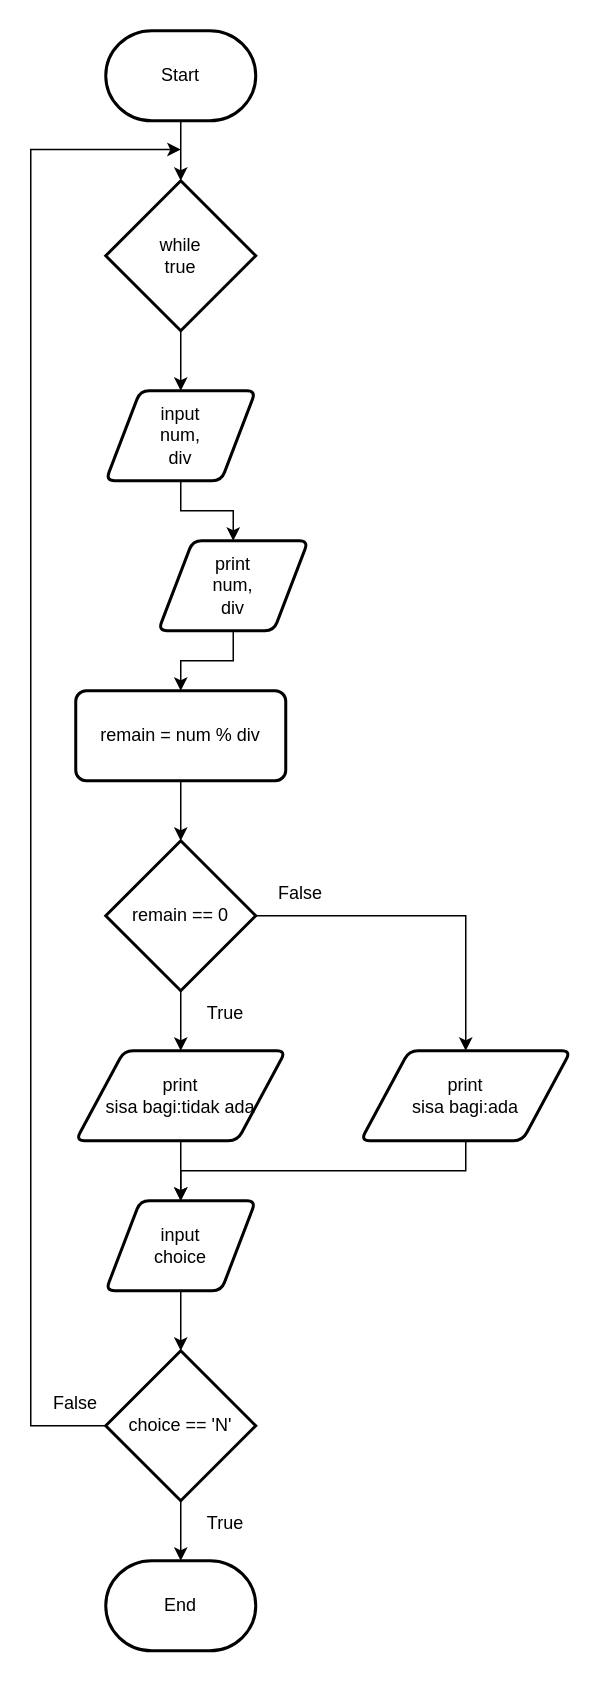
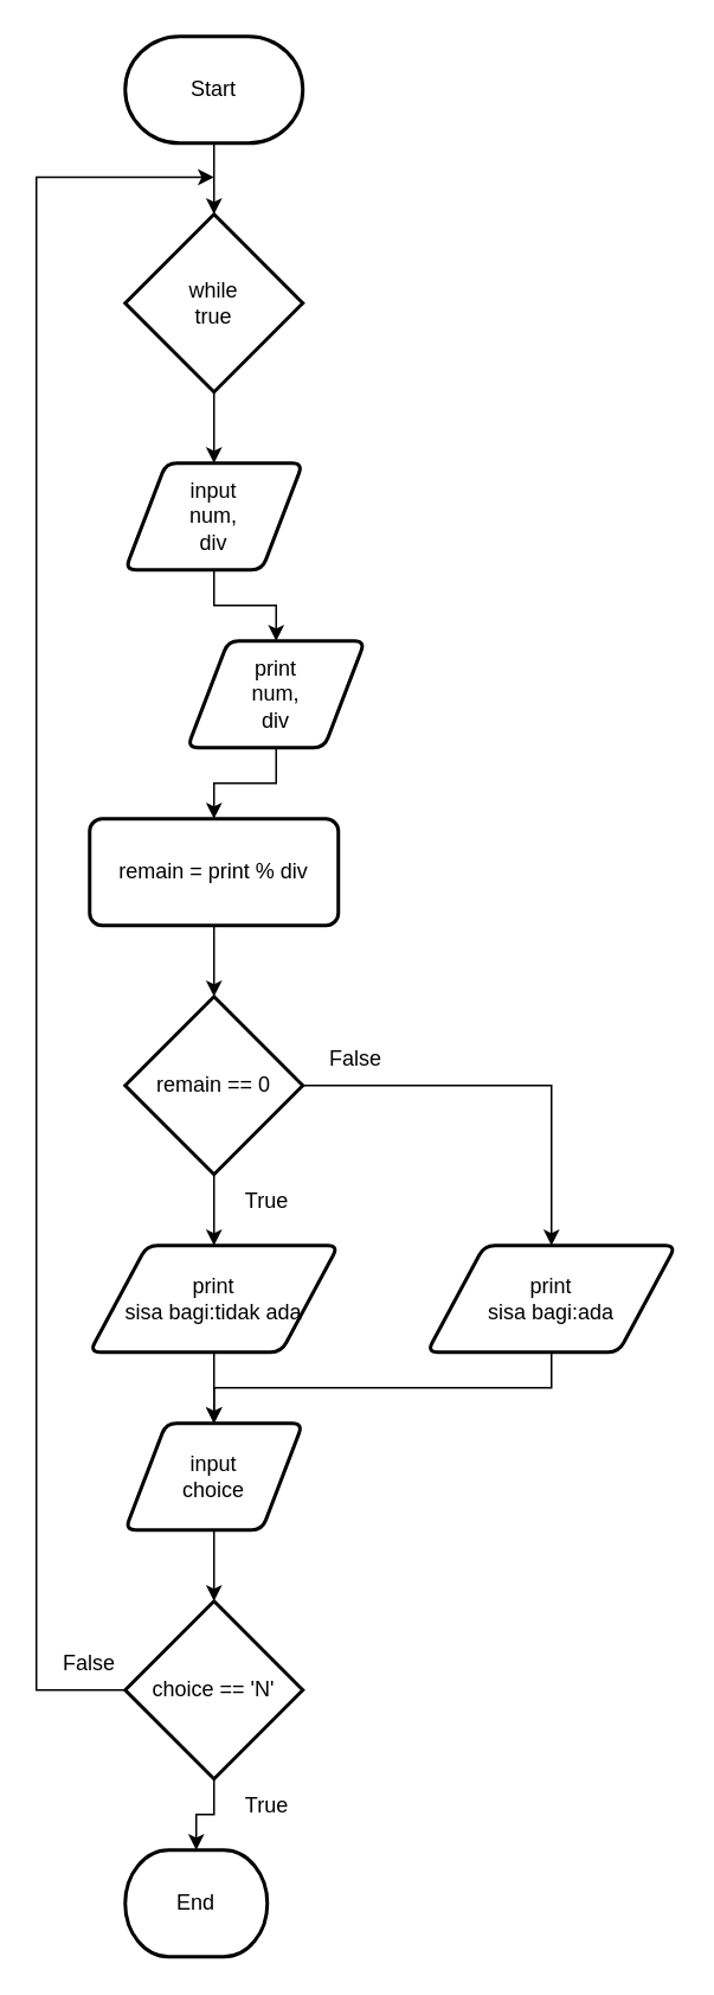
  <mxCell id="0" />
  <mxCell id="1" parent="0" />
  <mxCell id="2" value="" style="edgeStyle=orthogonalEdgeStyle;rounded=0;orthogonalLoop=1;jettySize=auto;html=1;" edge="1" parent="1" source="3" target="18"><mxGeometry relative="1" as="geometry" /></mxCell>
  <mxCell id="3" value="&lt;div&gt;Start&lt;/div&gt;" style="strokeWidth=2;html=1;shape=mxgraph.flowchart.terminator;whiteSpace=wrap;" vertex="1" parent="1"><mxGeometry x="70" y="20" width="100" height="60" as="geometry" /></mxCell>
  <mxCell id="4" value="" style="edgeStyle=orthogonalEdgeStyle;rounded=0;orthogonalLoop=1;jettySize=auto;html=1;" edge="1" parent="1" source="5" target="7"><mxGeometry relative="1" as="geometry" /></mxCell>
  <mxCell id="5" value="&lt;div&gt;input&lt;/div&gt;&lt;div&gt;num,&lt;/div&gt;&lt;div&gt;div&lt;br&gt;&lt;/div&gt;" style="shape=parallelogram;html=1;strokeWidth=2;perimeter=parallelogramPerimeter;whiteSpace=wrap;rounded=1;arcSize=12;size=0.23;" vertex="1" parent="1"><mxGeometry x="70" y="260" width="100" height="60" as="geometry" /></mxCell>
  <mxCell id="6" value="" style="edgeStyle=orthogonalEdgeStyle;rounded=0;orthogonalLoop=1;jettySize=auto;html=1;" edge="1" parent="1" source="7" target="9"><mxGeometry relative="1" as="geometry" /></mxCell>
  <mxCell id="7" value="&lt;div&gt;print&lt;/div&gt;&lt;div&gt;num,&lt;/div&gt;&lt;div&gt;div&lt;br&gt;&lt;/div&gt;" style="shape=parallelogram;html=1;strokeWidth=2;perimeter=parallelogramPerimeter;whiteSpace=wrap;rounded=1;arcSize=12;size=0.23;" vertex="1" parent="1"><mxGeometry x="105" y="360" width="100" height="60" as="geometry" /></mxCell>
  <mxCell id="8" value="" style="edgeStyle=orthogonalEdgeStyle;rounded=0;orthogonalLoop=1;jettySize=auto;html=1;" edge="1" parent="1" source="9" target="12"><mxGeometry relative="1" as="geometry" /></mxCell>
- <mxCell id="9" value="remain = num % div" style="rounded=1;whiteSpace=wrap;html=1;absoluteArcSize=1;arcSize=14;strokeWidth=2;" vertex="1" parent="1"><mxGeometry x="50" y="460" width="140" height="60" as="geometry" /></mxCell>
+ <mxCell id="9" value="remain = print % div" style="rounded=1;whiteSpace=wrap;html=1;absoluteArcSize=1;arcSize=14;strokeWidth=2;" vertex="1" parent="1"><mxGeometry x="50" y="460" width="140" height="60" as="geometry" /></mxCell>
  <mxCell id="10" value="" style="edgeStyle=orthogonalEdgeStyle;rounded=0;orthogonalLoop=1;jettySize=auto;html=1;" edge="1" parent="1" source="12" target="16"><mxGeometry relative="1" as="geometry" /></mxCell>
  <mxCell id="11" style="edgeStyle=orthogonalEdgeStyle;rounded=0;orthogonalLoop=1;jettySize=auto;html=1;exitX=1;exitY=0.5;exitDx=0;exitDy=0;exitPerimeter=0;" edge="1" parent="1" source="12" target="14"><mxGeometry relative="1" as="geometry" /></mxCell>
  <mxCell id="12" value="remain == 0" style="strokeWidth=2;html=1;shape=mxgraph.flowchart.decision;whiteSpace=wrap;" vertex="1" parent="1"><mxGeometry x="70" y="560" width="100" height="100" as="geometry" /></mxCell>
  <mxCell id="13" style="edgeStyle=orthogonalEdgeStyle;rounded=0;orthogonalLoop=1;jettySize=auto;html=1;exitX=0.5;exitY=1;exitDx=0;exitDy=0;entryX=0.5;entryY=0;entryDx=0;entryDy=0;" edge="1" parent="1" source="14" target="20"><mxGeometry relative="1" as="geometry" /></mxCell>
  <mxCell id="14" value="&lt;div&gt;print&lt;/div&gt;&lt;div&gt;sisa bagi:ada&lt;br&gt;&lt;/div&gt;" style="shape=parallelogram;html=1;strokeWidth=2;perimeter=parallelogramPerimeter;whiteSpace=wrap;rounded=1;arcSize=12;size=0.23;" vertex="1" parent="1"><mxGeometry x="240" y="700" width="140" height="60" as="geometry" /></mxCell>
  <mxCell id="15" value="" style="edgeStyle=orthogonalEdgeStyle;rounded=0;orthogonalLoop=1;jettySize=auto;html=1;" edge="1" parent="1" source="16" target="20"><mxGeometry relative="1" as="geometry" /></mxCell>
  <mxCell id="16" value="&lt;div&gt;print&lt;/div&gt;&lt;div&gt;sisa bagi:tidak ada&lt;br&gt;&lt;/div&gt;" style="shape=parallelogram;html=1;strokeWidth=2;perimeter=parallelogramPerimeter;whiteSpace=wrap;rounded=1;arcSize=12;size=0.23;" vertex="1" parent="1"><mxGeometry x="50" y="700" width="140" height="60" as="geometry" /></mxCell>
  <mxCell id="17" value="" style="edgeStyle=orthogonalEdgeStyle;rounded=0;orthogonalLoop=1;jettySize=auto;html=1;" edge="1" parent="1" source="18" target="5"><mxGeometry relative="1" as="geometry" /></mxCell>
  <mxCell id="18" value="&lt;div&gt;while&lt;/div&gt;&lt;div&gt;true&lt;/div&gt;" style="strokeWidth=2;html=1;shape=mxgraph.flowchart.decision;whiteSpace=wrap;" vertex="1" parent="1"><mxGeometry x="70" y="120" width="100" height="100" as="geometry" /></mxCell>
  <mxCell id="19" value="" style="edgeStyle=orthogonalEdgeStyle;rounded=0;orthogonalLoop=1;jettySize=auto;html=1;" edge="1" parent="1" source="20" target="23"><mxGeometry relative="1" as="geometry" /></mxCell>
  <mxCell id="20" value="&lt;div&gt;input&lt;/div&gt;&lt;div&gt;choice&lt;br&gt;&lt;/div&gt;" style="shape=parallelogram;html=1;strokeWidth=2;perimeter=parallelogramPerimeter;whiteSpace=wrap;rounded=1;arcSize=12;size=0.23;" vertex="1" parent="1"><mxGeometry x="70" y="800" width="100" height="60" as="geometry" /></mxCell>
  <mxCell id="21" value="" style="edgeStyle=orthogonalEdgeStyle;rounded=0;orthogonalLoop=1;jettySize=auto;html=1;" edge="1" parent="1" source="23" target="24"><mxGeometry relative="1" as="geometry" /></mxCell>
  <mxCell id="22" style="edgeStyle=orthogonalEdgeStyle;rounded=0;orthogonalLoop=1;jettySize=auto;html=1;exitX=0;exitY=0.5;exitDx=0;exitDy=0;exitPerimeter=0;" edge="1" parent="1" source="23"><mxGeometry relative="1" as="geometry"><mxPoint x="120" y="99.2" as="targetPoint" /><Array as="points"><mxPoint x="20" y="950" /><mxPoint x="20" y="99" /></Array></mxGeometry></mxCell>
  <mxCell id="23" value="choice == 'N'" style="strokeWidth=2;html=1;shape=mxgraph.flowchart.decision;whiteSpace=wrap;" vertex="1" parent="1"><mxGeometry x="70" y="900" width="100" height="100" as="geometry" /></mxCell>
- <mxCell id="24" value="End" style="strokeWidth=2;html=1;shape=mxgraph.flowchart.terminator;whiteSpace=wrap;" vertex="1" parent="1"><mxGeometry x="70" y="1040" width="100" height="60" as="geometry" /></mxCell>
+ <mxCell id="24" value="End" style="strokeWidth=2;html=1;shape=mxgraph.flowchart.terminator;whiteSpace=wrap;" vertex="1" parent="1"><mxGeometry x="70" y="1040" width="80" height="60" as="geometry" /></mxCell>
  <mxCell id="25" value="False" style="text;html=1;strokeColor=none;fillColor=none;align=center;verticalAlign=middle;whiteSpace=wrap;rounded=0;" vertex="1" parent="1"><mxGeometry x="170" y="580" width="60" height="30" as="geometry" /></mxCell>
  <mxCell id="26" value="True" style="text;html=1;strokeColor=none;fillColor=none;align=center;verticalAlign=middle;whiteSpace=wrap;rounded=0;" vertex="1" parent="1"><mxGeometry x="120" y="660" width="60" height="30" as="geometry" /></mxCell>
  <mxCell id="27" value="True" style="text;html=1;strokeColor=none;fillColor=none;align=center;verticalAlign=middle;whiteSpace=wrap;rounded=0;" vertex="1" parent="1"><mxGeometry x="120" y="1000" width="60" height="30" as="geometry" /></mxCell>
  <mxCell id="28" value="False" style="text;html=1;strokeColor=none;fillColor=none;align=center;verticalAlign=middle;whiteSpace=wrap;rounded=0;" vertex="1" parent="1"><mxGeometry x="20" y="920" width="60" height="30" as="geometry" /></mxCell>
